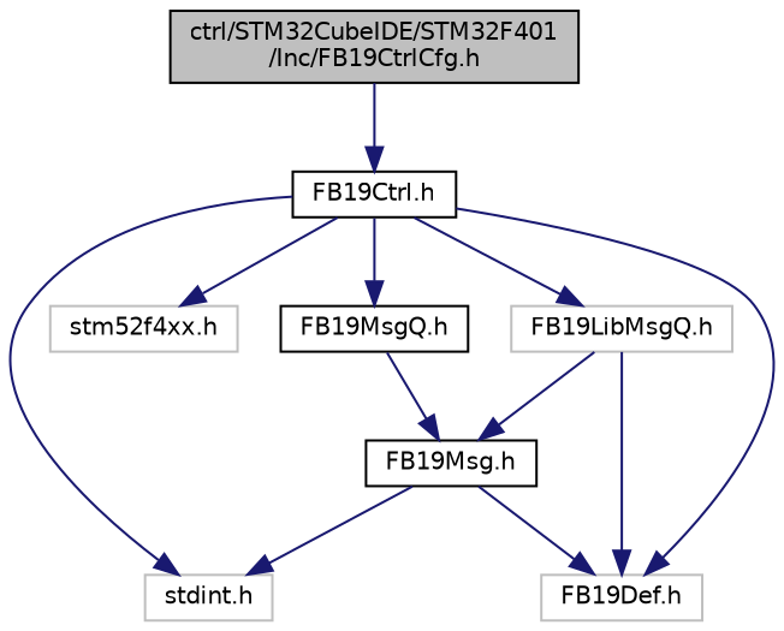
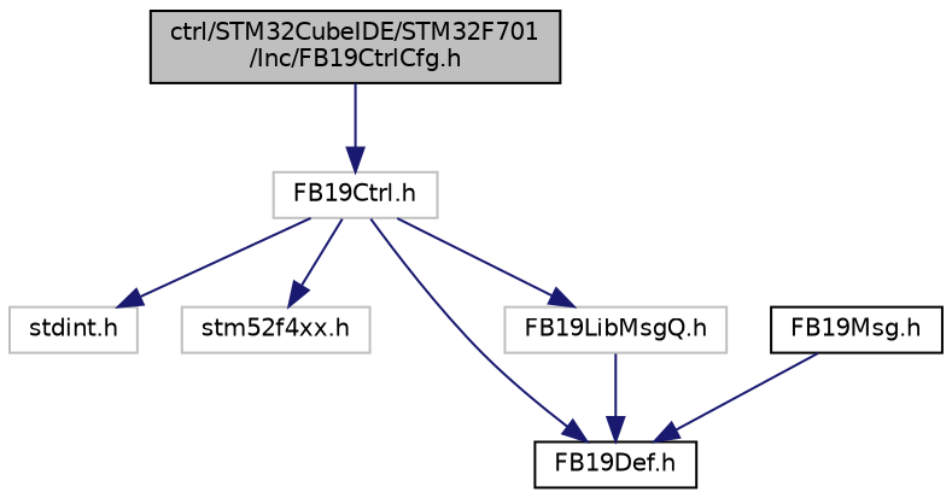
  digraph {
    node [color=black fillcolor=white fontname=Helvetica fontsize=10 shape=record style=filled]
    edge [color=midnightblue fontname=Helvetica fontsize=10 labelfontname=Helvetica labelfontsize=10 style=solid]
-   n1 [fillcolor=grey75 fontcolor=black height=0.2 label="ctrl/STM32CubeIDE/STM32F401\l/Inc/FB19CtrlCfg.h" width=0.4]
-   n2 [height=0.2 label="FB19Ctrl.h" width=0.4]
+   n1 [fillcolor=grey75 fontcolor=black height=0.2 label="ctrl/STM32CubeIDE/STM32F701\l/Inc/FB19CtrlCfg.h" width=0.4]
+   n2 [color=grey75 height=0.2 label="FB19Ctrl.h" width=0.4]
    n3 [color=grey75 height=0.2 label="stdint.h" width=0.4]
    n4 [color=grey75 height=0.2 label="stm52f4xx.h" width=0.4]
-   n5 [color=grey75 height=0.2 label="FB19Def.h" width=0.4]
+   n5 [height=0.2 label="FB19Def.h" width=0.4]
    n6 [color=grey75 height=0.2 label="FB19LibMsgQ.h" width=0.4]
-   n7 [height=0.2 label="FB19MsgQ.h" width=0.4]
    n8 [height=0.2 label="FB19Msg.h" width=0.4]
    n1 -> n2
    n2 -> n3
    n2 -> n4
    n2 -> n5
    n2 -> n6
-   n2 -> n7
    n6 -> n5
-   n6 -> n8
-   n7 -> n8
-   n8 -> n3
    n8 -> n5
  }
